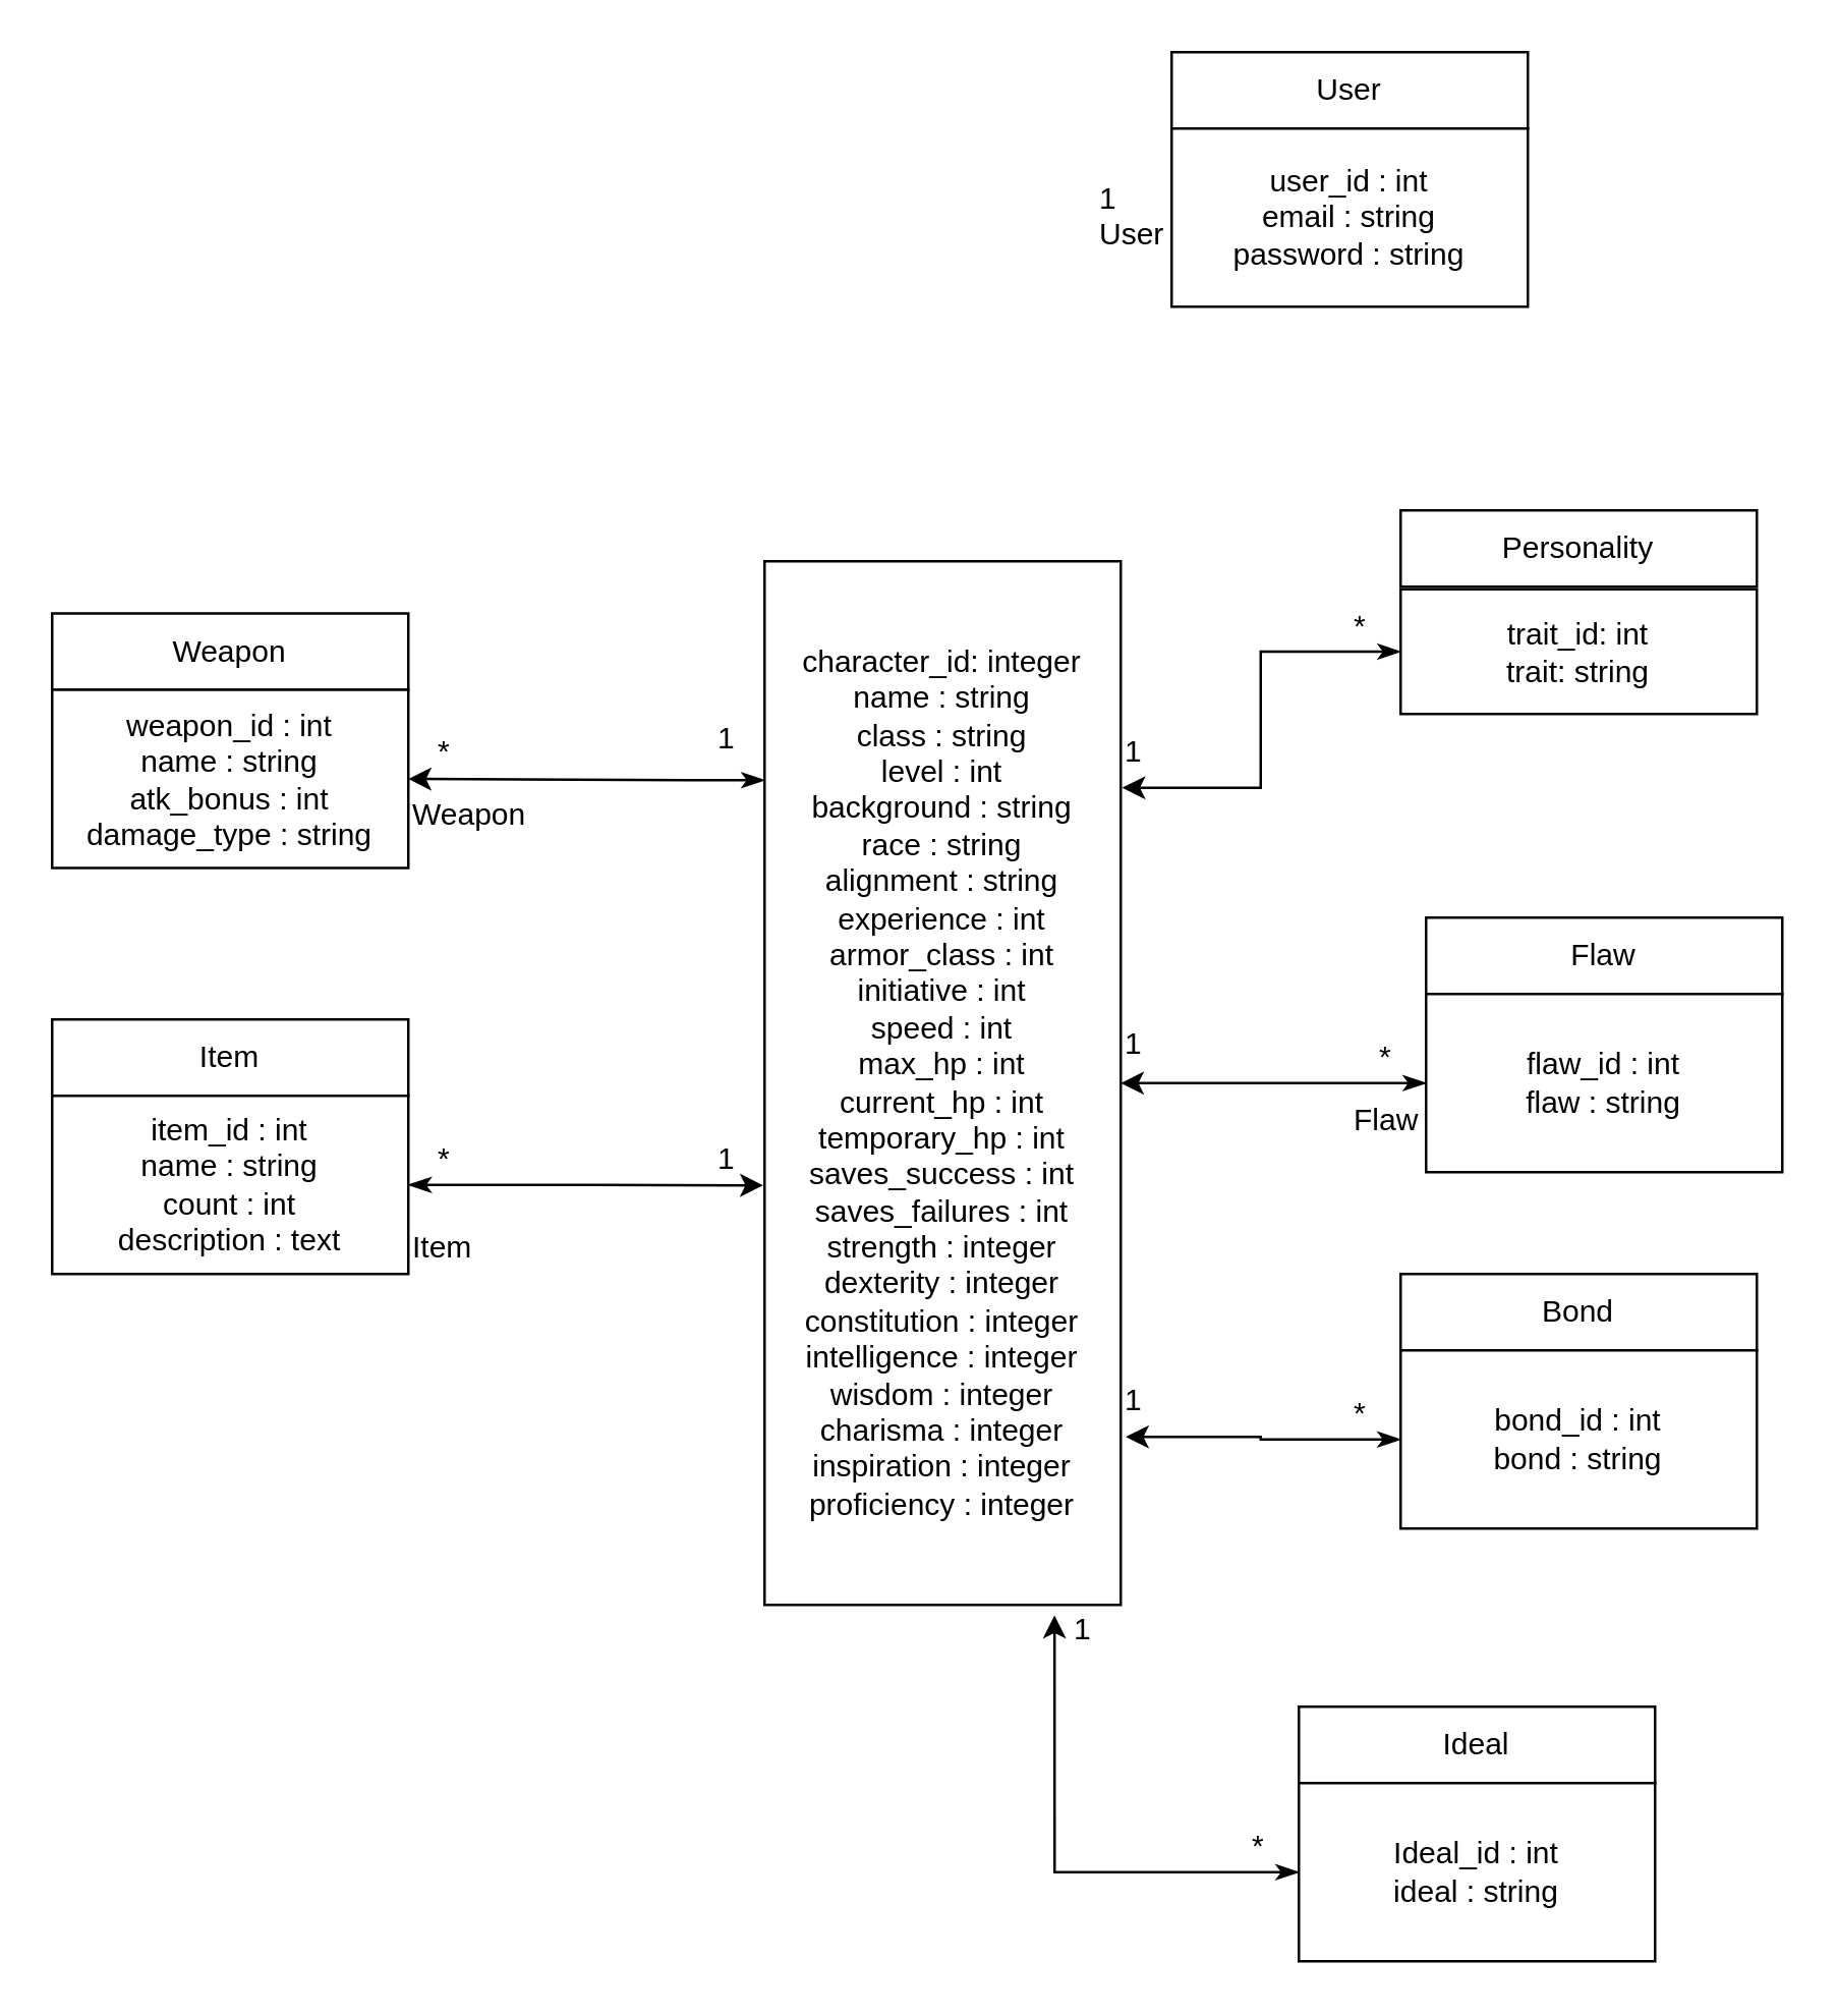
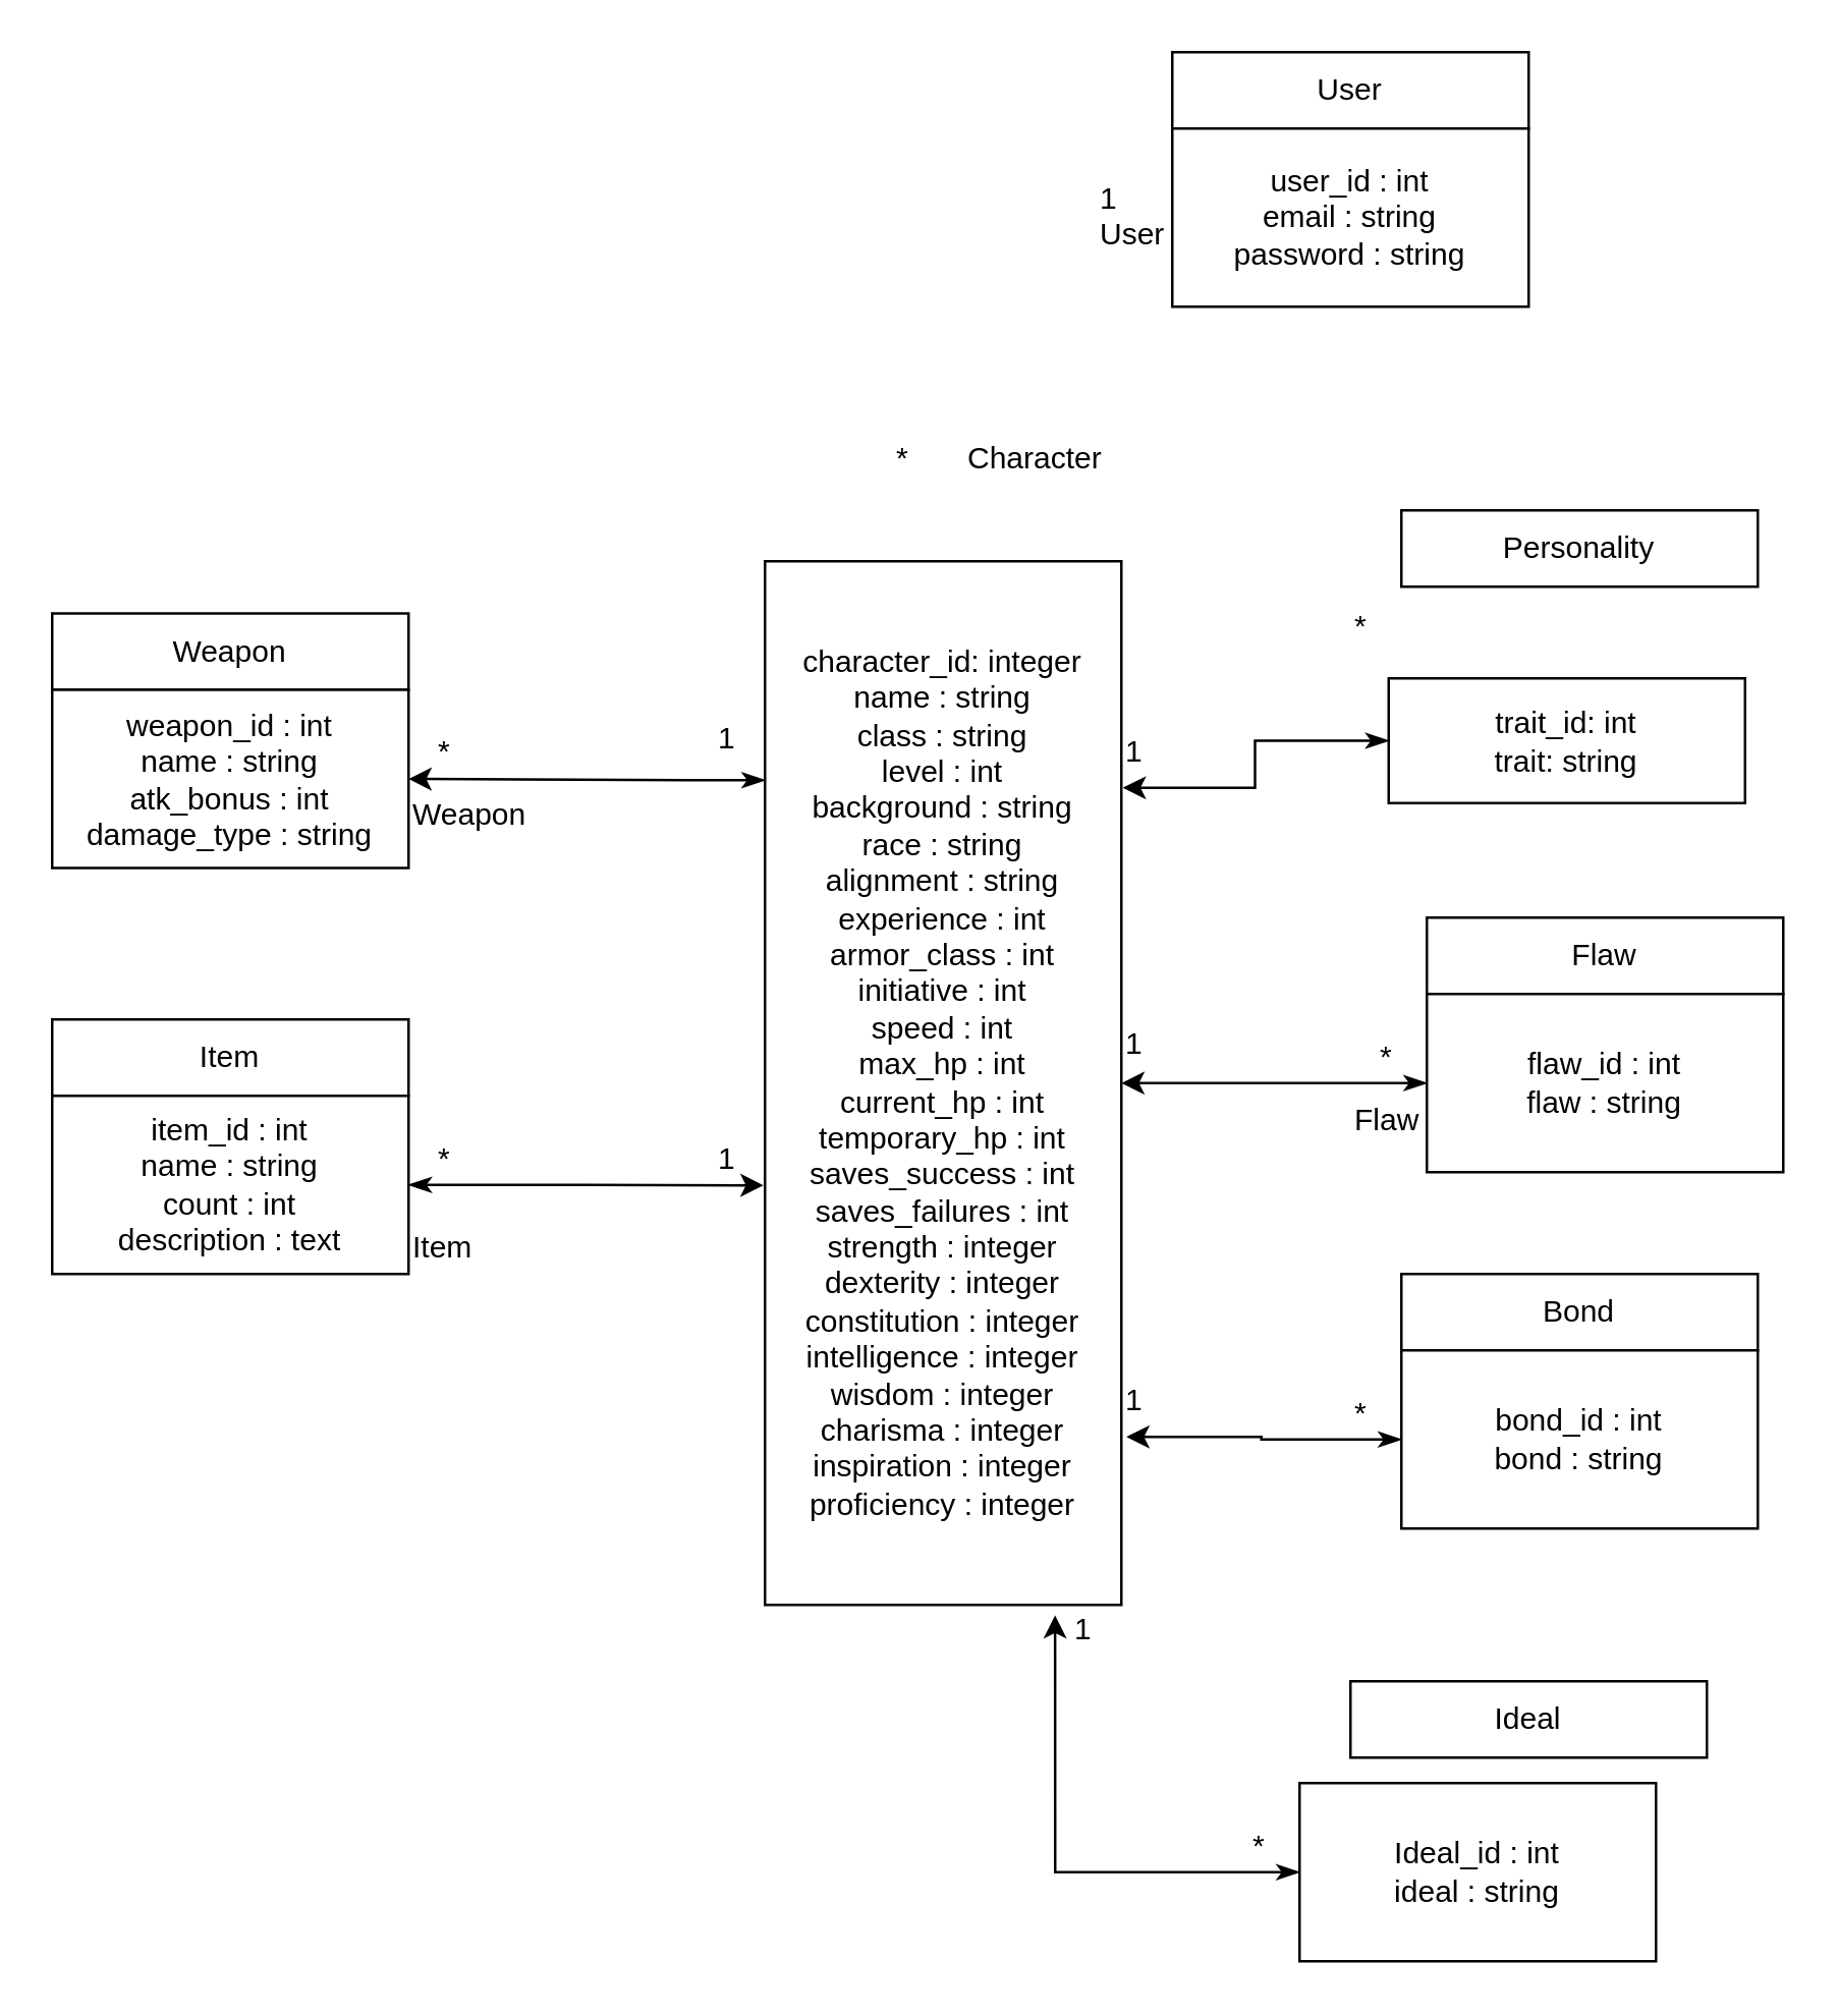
  <mxCell id="0" />
  <mxCell id="1" parent="0" />
  <mxCell id="2" style="edgeStyle=orthogonalEdgeStyle;rounded=0;orthogonalLoop=1;jettySize=auto;html=1;entryX=1;entryY=0.5;entryDx=0;entryDy=0;startArrow=classicThin;startFill=1;targetPerimeterSpacing=1;" edge="1" parent="1" source="3" target="20"><mxGeometry relative="1" as="geometry"><Array as="points"><mxPoint x="270" y="306" /><mxPoint x="270" y="306" /></Array></mxGeometry></mxCell>
  <mxCell id="3" value="character_id: integer&lt;br&gt;name : string&lt;br&gt;class : string&lt;br&gt;level : int&lt;br&gt;background : string&lt;br&gt;race : string&lt;br&gt;alignment : string&lt;br&gt;experience : int&lt;br&gt;armor_class : int&lt;br&gt;initiative : int&lt;br&gt;speed : int&lt;br&gt;max_hp : int&lt;br&gt;current_hp : int&lt;br&gt;temporary_hp : int&lt;br&gt;saves_success : int&lt;br&gt;saves_failures : int&lt;br&gt;strength : integer&lt;br&gt;dexterity : integer&lt;br&gt;constitution : integer&lt;br&gt;intelligence : integer&lt;br&gt;wisdom : integer&lt;br&gt;charisma : integer&lt;br&gt;inspiration : integer&lt;br&gt;proficiency : integer" style="rounded=0;whiteSpace=wrap;html=1;glass=0;align=center;" vertex="1" parent="1"><mxGeometry x="300" y="220" width="140" height="410" as="geometry" /></mxCell>
  <mxCell id="4" value="User" style="rounded=0;whiteSpace=wrap;html=1;glass=0;" vertex="1" parent="1"><mxGeometry x="460" y="20" width="140" height="30" as="geometry" /></mxCell>
  <mxCell id="5" value="user_id : int&lt;br&gt;email : string&lt;br&gt;password : string" style="rounded=0;whiteSpace=wrap;html=1;glass=0;" vertex="1" parent="1"><mxGeometry x="460" y="50" width="140" height="70" as="geometry" /></mxCell>
  <mxCell id="6" value="1&lt;br&gt;User" style="text;html=1;resizable=0;points=[];autosize=1;align=left;verticalAlign=top;spacingTop=-4;" vertex="1" parent="1"><mxGeometry x="430" y="68" width="40" height="30" as="geometry" /></mxCell>
+ <mxCell id="7" value="*&amp;nbsp; &amp;nbsp; &amp;nbsp; &amp;nbsp;Character" style="text;html=1;resizable=0;points=[];autosize=1;align=left;verticalAlign=top;spacingTop=-4;" vertex="1" parent="1"><mxGeometry x="350" y="170" width="100" height="20" as="geometry" /></mxCell>
  <mxCell id="8" value="Personality" style="rounded=0;whiteSpace=wrap;html=1;glass=0;" vertex="1" parent="1"><mxGeometry x="550" y="200" width="140" height="30" as="geometry" /></mxCell>
  <mxCell id="9" style="edgeStyle=orthogonalEdgeStyle;rounded=0;orthogonalLoop=1;jettySize=auto;html=1;entryX=1.004;entryY=0.217;entryDx=0;entryDy=0;entryPerimeter=0;startArrow=classicThin;startFill=1;targetPerimeterSpacing=1;" edge="1" parent="1" source="10" target="3"><mxGeometry relative="1" as="geometry" /></mxCell>
- <mxCell id="10" value="trait_id: int&lt;br&gt;trait: string" style="rounded=0;whiteSpace=wrap;html=1;glass=0;" vertex="1" parent="1"><mxGeometry x="550" y="231" width="140" height="49" as="geometry" /></mxCell>
+ <mxCell id="10" value="trait_id: int&lt;br&gt;trait: string" style="rounded=0;whiteSpace=wrap;html=1;glass=0;" vertex="1" parent="1"><mxGeometry x="545" y="266" width="140" height="49" as="geometry" /></mxCell>
  <mxCell id="11" value="Flaw" style="rounded=0;whiteSpace=wrap;html=1;glass=0;" vertex="1" parent="1"><mxGeometry x="560" y="360" width="140" height="30" as="geometry" /></mxCell>
  <mxCell id="12" style="edgeStyle=orthogonalEdgeStyle;rounded=0;orthogonalLoop=1;jettySize=auto;html=1;entryX=1;entryY=0.5;entryDx=0;entryDy=0;startArrow=classicThin;startFill=1;targetPerimeterSpacing=1;" edge="1" parent="1" source="13" target="3"><mxGeometry relative="1" as="geometry" /></mxCell>
  <mxCell id="13" value="flaw_id : int&lt;br&gt;flaw : string" style="rounded=0;whiteSpace=wrap;html=1;glass=0;" vertex="1" parent="1"><mxGeometry x="560" y="390" width="140" height="70" as="geometry" /></mxCell>
  <mxCell id="14" value="*" style="text;html=1;resizable=0;points=[];autosize=1;align=left;verticalAlign=top;spacingTop=-4;" vertex="1" parent="1"><mxGeometry x="530" y="235.5" width="20" height="20" as="geometry" /></mxCell>
  <mxCell id="15" value="1&lt;br&gt;" style="text;html=1;resizable=0;points=[];autosize=1;align=left;verticalAlign=top;spacingTop=-4;" vertex="1" parent="1"><mxGeometry x="440" y="285" width="20" height="20" as="geometry" /></mxCell>
  <mxCell id="16" value="1" style="text;html=1;resizable=0;points=[];autosize=1;align=left;verticalAlign=top;spacingTop=-4;" vertex="1" parent="1"><mxGeometry x="440" y="400" width="20" height="20" as="geometry" /></mxCell>
  <mxCell id="17" value="*" style="text;html=1;resizable=0;points=[];autosize=1;align=left;verticalAlign=top;spacingTop=-4;" vertex="1" parent="1"><mxGeometry x="540" y="405" width="20" height="20" as="geometry" /></mxCell>
  <mxCell id="18" value="Flaw&lt;br&gt;" style="text;html=1;resizable=0;points=[];autosize=1;align=left;verticalAlign=top;spacingTop=-4;" vertex="1" parent="1"><mxGeometry x="530" y="430" width="40" height="20" as="geometry" /></mxCell>
  <mxCell id="19" value="Weapon" style="rounded=0;whiteSpace=wrap;html=1;glass=0;" vertex="1" parent="1"><mxGeometry x="20" y="240.5" width="140" height="30" as="geometry" /></mxCell>
  <mxCell id="20" value="weapon_id : int&lt;br&gt;name : string&lt;br&gt;atk_bonus : int&lt;br&gt;damage_type : string" style="rounded=0;whiteSpace=wrap;html=1;glass=0;" vertex="1" parent="1"><mxGeometry x="20" y="270.5" width="140" height="70" as="geometry" /></mxCell>
  <mxCell id="21" value="*" style="text;html=1;resizable=0;points=[];autosize=1;align=left;verticalAlign=top;spacingTop=-4;" vertex="1" parent="1"><mxGeometry x="170" y="285" width="20" height="20" as="geometry" /></mxCell>
  <mxCell id="22" value="Weapon&lt;br&gt;" style="text;html=1;resizable=0;points=[];autosize=1;align=left;verticalAlign=top;spacingTop=-4;" vertex="1" parent="1"><mxGeometry x="160" y="310" width="60" height="20" as="geometry" /></mxCell>
  <mxCell id="23" value="1" style="text;html=1;resizable=0;points=[];autosize=1;align=left;verticalAlign=top;spacingTop=-4;" vertex="1" parent="1"><mxGeometry x="280" y="280" width="20" height="20" as="geometry" /></mxCell>
  <mxCell id="24" value="Item" style="rounded=0;whiteSpace=wrap;html=1;glass=0;" vertex="1" parent="1"><mxGeometry x="20" y="400" width="140" height="30" as="geometry" /></mxCell>
  <mxCell id="25" style="edgeStyle=orthogonalEdgeStyle;rounded=0;orthogonalLoop=1;jettySize=auto;html=1;entryX=-0.004;entryY=0.598;entryDx=0;entryDy=0;entryPerimeter=0;startArrow=classicThin;startFill=1;targetPerimeterSpacing=1;" edge="1" parent="1" source="26" target="3"><mxGeometry relative="1" as="geometry" /></mxCell>
  <mxCell id="26" value="item_id : int&lt;br&gt;name : string&lt;br&gt;count : int&lt;br&gt;description : text" style="rounded=0;whiteSpace=wrap;html=1;glass=0;" vertex="1" parent="1"><mxGeometry x="20" y="430" width="140" height="70" as="geometry" /></mxCell>
  <mxCell id="27" value="*" style="text;html=1;resizable=0;points=[];autosize=1;align=left;verticalAlign=top;spacingTop=-4;" vertex="1" parent="1"><mxGeometry x="170" y="445" width="20" height="20" as="geometry" /></mxCell>
  <mxCell id="28" value="Item&lt;br&gt;" style="text;html=1;resizable=0;points=[];autosize=1;align=left;verticalAlign=top;spacingTop=-4;" vertex="1" parent="1"><mxGeometry x="160" y="480" width="40" height="20" as="geometry" /></mxCell>
  <mxCell id="29" value="1" style="text;html=1;resizable=0;points=[];autosize=1;align=left;verticalAlign=top;spacingTop=-4;" vertex="1" parent="1"><mxGeometry x="280" y="445" width="20" height="20" as="geometry" /></mxCell>
  <mxCell id="30" value="Bond" style="rounded=0;whiteSpace=wrap;html=1;glass=0;" vertex="1" parent="1"><mxGeometry x="550" y="500" width="140" height="30" as="geometry" /></mxCell>
  <mxCell id="31" style="edgeStyle=orthogonalEdgeStyle;rounded=0;orthogonalLoop=1;jettySize=auto;html=1;entryX=1.014;entryY=0.839;entryDx=0;entryDy=0;entryPerimeter=0;startArrow=classicThin;startFill=1;targetPerimeterSpacing=1;" edge="1" parent="1" source="32" target="3"><mxGeometry relative="1" as="geometry" /></mxCell>
  <mxCell id="32" value="bond_id : int&lt;br&gt;bond : string" style="rounded=0;whiteSpace=wrap;html=1;glass=0;" vertex="1" parent="1"><mxGeometry x="550" y="530" width="140" height="70" as="geometry" /></mxCell>
- <mxCell id="33" value="Ideal" style="rounded=0;whiteSpace=wrap;html=1;glass=0;" vertex="1" parent="1"><mxGeometry x="510" y="670" width="140" height="30" as="geometry" /></mxCell>
+ <mxCell id="33" value="Ideal" style="rounded=0;whiteSpace=wrap;html=1;glass=0;" vertex="1" parent="1"><mxGeometry x="530" y="660" width="140" height="30" as="geometry" /></mxCell>
  <mxCell id="34" style="edgeStyle=orthogonalEdgeStyle;rounded=0;orthogonalLoop=1;jettySize=auto;html=1;entryX=0.814;entryY=1.01;entryDx=0;entryDy=0;entryPerimeter=0;startArrow=classicThin;startFill=1;targetPerimeterSpacing=1;" edge="1" parent="1" source="35" target="3"><mxGeometry relative="1" as="geometry" /></mxCell>
  <mxCell id="35" value="Ideal_id : int&lt;br&gt;ideal : string" style="rounded=0;whiteSpace=wrap;html=1;glass=0;" vertex="1" parent="1"><mxGeometry x="510" y="700" width="140" height="70" as="geometry" /></mxCell>
  <mxCell id="36" value="1" style="text;html=1;resizable=0;points=[];autosize=1;align=left;verticalAlign=top;spacingTop=-4;" vertex="1" parent="1"><mxGeometry x="440" y="540" width="20" height="20" as="geometry" /></mxCell>
  <mxCell id="37" value="*&lt;br&gt;" style="text;html=1;resizable=0;points=[];autosize=1;align=left;verticalAlign=top;spacingTop=-4;" vertex="1" parent="1"><mxGeometry x="530" y="545" width="20" height="20" as="geometry" /></mxCell>
  <mxCell id="38" value="1&lt;br&gt;" style="text;html=1;resizable=0;points=[];autosize=1;align=left;verticalAlign=top;spacingTop=-4;" vertex="1" parent="1"><mxGeometry x="420" y="630" width="20" height="20" as="geometry" /></mxCell>
  <mxCell id="39" value="*&lt;br&gt;" style="text;html=1;resizable=0;points=[];autosize=1;align=left;verticalAlign=top;spacingTop=-4;" vertex="1" parent="1"><mxGeometry x="490" y="715" width="20" height="20" as="geometry" /></mxCell>
